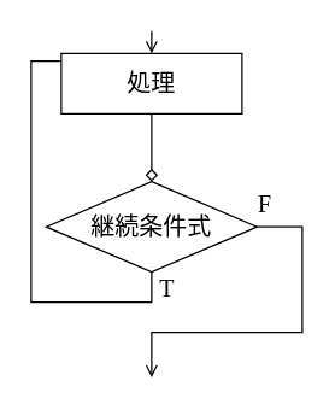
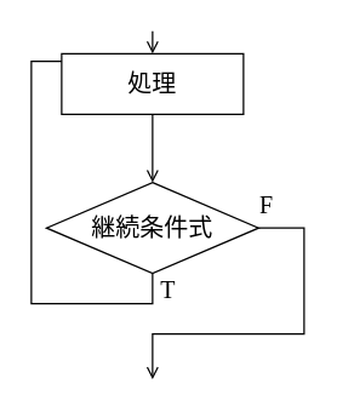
  <mxCell id="0" />
  <mxCell id="1" parent="0" />
  <mxCell id="2" style="edgeStyle=none;html=1;exitX=0.5;exitY=0;exitDx=0;exitDy=0;startArrow=open;startFill=0;endArrow=none;endFill=0;fontFamily=Lucida Console;fontSize=16;" parent="1" source="6" edge="1"><mxGeometry relative="1" as="geometry"><mxPoint x="100" y="20" as="targetPoint" /><mxPoint x="-260" y="10" as="sourcePoint" /></mxGeometry></mxCell>
  <mxCell id="3" style="edgeStyle=orthogonalEdgeStyle;html=1;exitX=0.5;exitY=1;exitDx=0;exitDy=0;exitPerimeter=0;endArrow=open;endFill=0;rounded=0;curved=0;" edge="1" parent="1" source="5"><mxGeometry relative="1" as="geometry"><mxPoint x="99.952" y="40" as="targetPoint" /><Array as="points"><mxPoint x="100" y="200" /><mxPoint x="20" y="200" /><mxPoint x="20" y="40" /></Array></mxGeometry></mxCell>
  <mxCell id="4" style="edgeStyle=orthogonalEdgeStyle;html=1;exitX=1;exitY=0.5;exitDx=0;exitDy=0;exitPerimeter=0;rounded=0;curved=0;endArrow=open;endFill=0;" edge="1" parent="1" source="5"><mxGeometry relative="1" as="geometry"><mxPoint x="100" y="250" as="targetPoint" /><Array as="points"><mxPoint x="200" y="150" /><mxPoint x="200" y="220" /><mxPoint x="100" y="220" /></Array></mxGeometry></mxCell>
  <mxCell id="5" value="&lt;font&gt;継続条件式&lt;/font&gt;" style="strokeWidth=1;html=1;shape=mxgraph.flowchart.decision;whiteSpace=wrap;fontSize=16;fontFamily=Lucida Console;" vertex="1" parent="1"><mxGeometry x="30" y="120" width="140" height="60" as="geometry" /></mxCell>
  <mxCell id="6" value="処理" style="rounded=0;whiteSpace=wrap;html=1;fontSize=16;fontFamily=Lucida Console;" vertex="1" parent="1"><mxGeometry x="40" y="35" width="120" height="40" as="geometry" /></mxCell>
- <mxCell id="7" style="edgeStyle=none;html=1;exitX=0.5;exitY=1;exitDx=0;exitDy=0;entryX=0.5;entryY=0;entryDx=0;entryDy=0;entryPerimeter=0;endArrow=diamond;endFill=0;" edge="1" parent="1" source="6" target="5"><mxGeometry relative="1" as="geometry" /></mxCell>
+ <mxCell id="7" style="edgeStyle=none;html=1;exitX=0.5;exitY=1;exitDx=0;exitDy=0;entryX=0.5;entryY=0;entryDx=0;entryDy=0;entryPerimeter=0;endArrow=open;endFill=0;" edge="1" parent="1" source="6" target="5"><mxGeometry relative="1" as="geometry" /></mxCell>
  <mxCell id="8" value="T" style="text;html=1;align=center;verticalAlign=middle;resizable=0;points=[];autosize=1;strokeColor=none;fillColor=none;fontSize=16;fontFamily=Lucida Console;" vertex="1" parent="1"><mxGeometry x="95" y="176" width="30" height="30" as="geometry" /></mxCell>
  <mxCell id="9" value="F" style="text;html=1;align=center;verticalAlign=middle;resizable=0;points=[];autosize=1;strokeColor=none;fillColor=none;fontSize=16;fontFamily=Lucida Console;" vertex="1" parent="1"><mxGeometry x="160" y="120" width="30" height="30" as="geometry" /></mxCell>
